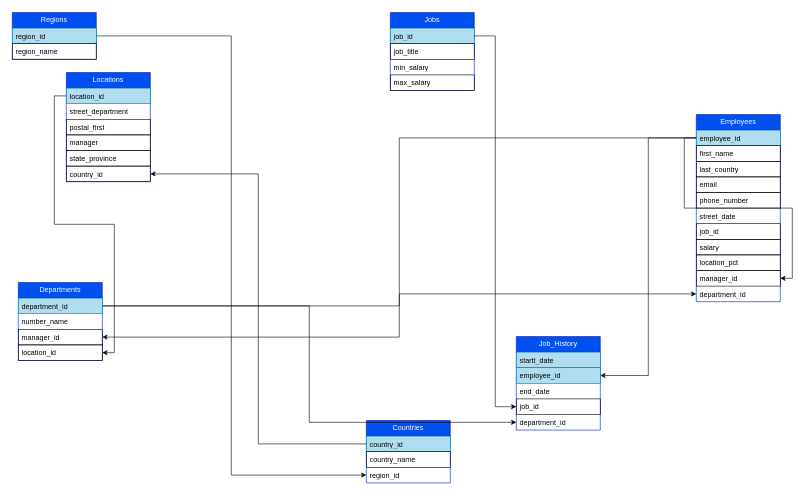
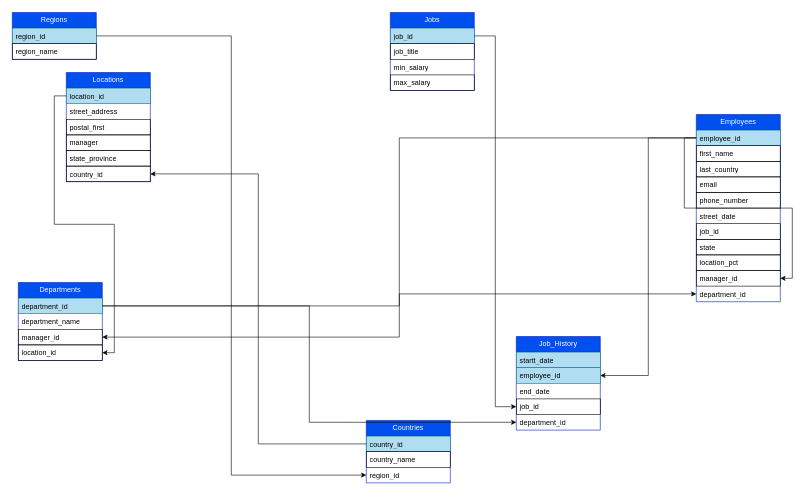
  <mxCell id="0" />
  <mxCell id="1" parent="0" />
  <mxCell id="2" value="Departments" style="swimlane;fontStyle=0;childLayout=stackLayout;horizontal=1;startSize=26;fillColor=#0050ef;horizontalStack=0;resizeParent=1;resizeParentMax=0;resizeLast=0;collapsible=1;marginBottom=0;whiteSpace=wrap;html=1;fontColor=#ffffff;strokeColor=#001DBC;" vertex="1" parent="1"><mxGeometry x="30" y="470" width="140" height="130" as="geometry" /></mxCell>
  <mxCell id="3" value="department_id" style="text;strokeColor=#10739e;fillColor=#b1ddf0;align=left;verticalAlign=top;spacingLeft=4;spacingRight=4;overflow=hidden;rotatable=0;points=[[0,0.5],[1,0.5]];portConstraint=eastwest;whiteSpace=wrap;html=1;" vertex="1" parent="2"><mxGeometry y="26" width="140" height="26" as="geometry" /></mxCell>
- <mxCell id="4" value="number_name" style="text;strokeColor=none;fillColor=none;align=left;verticalAlign=top;spacingLeft=4;spacingRight=4;overflow=hidden;rotatable=0;points=[[0,0.5],[1,0.5]];portConstraint=eastwest;whiteSpace=wrap;html=1;" vertex="1" parent="2"><mxGeometry y="52" width="140" height="26" as="geometry" /></mxCell>
+ <mxCell id="4" value="department_name" style="text;strokeColor=none;fillColor=none;align=left;verticalAlign=top;spacingLeft=4;spacingRight=4;overflow=hidden;rotatable=0;points=[[0,0.5],[1,0.5]];portConstraint=eastwest;whiteSpace=wrap;html=1;" vertex="1" parent="2"><mxGeometry y="52" width="140" height="26" as="geometry" /></mxCell>
  <mxCell id="5" value="manager_id" style="text;strokeColor=default;fillColor=none;align=left;verticalAlign=top;spacingLeft=4;spacingRight=4;overflow=hidden;rotatable=0;points=[[0,0.5],[1,0.5]];portConstraint=eastwest;whiteSpace=wrap;html=1;" vertex="1" parent="2"><mxGeometry y="78" width="140" height="26" as="geometry" /></mxCell>
  <mxCell id="6" value="location_id" style="text;strokeColor=default;fillColor=none;align=left;verticalAlign=top;spacingLeft=4;spacingRight=4;overflow=hidden;rotatable=0;points=[[0,0.5],[1,0.5]];portConstraint=eastwest;whiteSpace=wrap;html=1;" vertex="1" parent="2"><mxGeometry y="104" width="140" height="26" as="geometry" /></mxCell>
  <mxCell id="7" value="Regions" style="swimlane;fontStyle=0;childLayout=stackLayout;horizontal=1;startSize=26;fillColor=#0050ef;horizontalStack=0;resizeParent=1;resizeParentMax=0;resizeLast=0;collapsible=1;marginBottom=0;whiteSpace=wrap;html=1;strokeColor=#001DBC;fontColor=#ffffff;" vertex="1" parent="1"><mxGeometry x="20" y="20" width="140" height="78" as="geometry"><mxRectangle x="40" y="40" width="80" height="30" as="alternateBounds" /></mxGeometry></mxCell>
  <mxCell id="8" value="region_id" style="text;strokeColor=#10739e;fillColor=#b1ddf0;align=left;verticalAlign=top;spacingLeft=4;spacingRight=4;overflow=hidden;rotatable=0;points=[[0,0.5],[1,0.5]];portConstraint=eastwest;whiteSpace=wrap;html=1;" vertex="1" parent="7"><mxGeometry y="26" width="140" height="26" as="geometry" /></mxCell>
  <mxCell id="9" value="region_name" style="text;strokeColor=default;fillColor=none;align=left;verticalAlign=top;spacingLeft=4;spacingRight=4;overflow=hidden;rotatable=0;points=[[0,0.5],[1,0.5]];portConstraint=eastwest;whiteSpace=wrap;html=1;" vertex="1" parent="7"><mxGeometry y="52" width="140" height="26" as="geometry" /></mxCell>
  <mxCell id="10" value="Countries" style="swimlane;fontStyle=0;childLayout=stackLayout;horizontal=1;startSize=26;fillColor=#0050ef;horizontalStack=0;resizeParent=1;resizeParentMax=0;resizeLast=0;collapsible=1;marginBottom=0;whiteSpace=wrap;html=1;fontColor=#ffffff;strokeColor=#001DBC;" vertex="1" parent="1"><mxGeometry x="610" y="700" width="140" height="104" as="geometry" /></mxCell>
  <mxCell id="11" value="country_id" style="text;strokeColor=#10739e;fillColor=#b1ddf0;align=left;verticalAlign=top;spacingLeft=4;spacingRight=4;overflow=hidden;rotatable=0;points=[[0,0.5],[1,0.5]];portConstraint=eastwest;whiteSpace=wrap;html=1;" vertex="1" parent="10"><mxGeometry y="26" width="140" height="26" as="geometry" /></mxCell>
  <mxCell id="12" value="country_name" style="text;strokeColor=default;fillColor=none;align=left;verticalAlign=top;spacingLeft=4;spacingRight=4;overflow=hidden;rotatable=0;points=[[0,0.5],[1,0.5]];portConstraint=eastwest;whiteSpace=wrap;html=1;" vertex="1" parent="10"><mxGeometry y="52" width="140" height="26" as="geometry" /></mxCell>
  <mxCell id="13" value="region_id" style="text;strokeColor=none;fillColor=none;align=left;verticalAlign=top;spacingLeft=4;spacingRight=4;overflow=hidden;rotatable=0;points=[[0,0.5],[1,0.5]];portConstraint=eastwest;whiteSpace=wrap;html=1;" vertex="1" parent="10"><mxGeometry y="78" width="140" height="26" as="geometry" /></mxCell>
  <mxCell id="14" value="Locations" style="swimlane;fontStyle=0;childLayout=stackLayout;horizontal=1;startSize=26;fillColor=#0050ef;horizontalStack=0;resizeParent=1;resizeParentMax=0;resizeLast=0;collapsible=1;marginBottom=0;whiteSpace=wrap;html=1;fontColor=#ffffff;strokeColor=#001DBC;" vertex="1" parent="1"><mxGeometry x="110" y="120" width="140" height="182" as="geometry" /></mxCell>
  <mxCell id="15" value="location_id" style="text;strokeColor=#10739e;fillColor=#b1ddf0;align=left;verticalAlign=top;spacingLeft=4;spacingRight=4;overflow=hidden;rotatable=0;points=[[0,0.5],[1,0.5]];portConstraint=eastwest;whiteSpace=wrap;html=1;" vertex="1" parent="14"><mxGeometry y="26" width="140" height="26" as="geometry" /></mxCell>
- <mxCell id="16" value="street_department" style="text;strokeColor=none;fillColor=none;align=left;verticalAlign=top;spacingLeft=4;spacingRight=4;overflow=hidden;rotatable=0;points=[[0,0.5],[1,0.5]];portConstraint=eastwest;whiteSpace=wrap;html=1;" vertex="1" parent="14"><mxGeometry y="52" width="140" height="26" as="geometry" /></mxCell>
+ <mxCell id="16" value="street_address" style="text;strokeColor=none;fillColor=none;align=left;verticalAlign=top;spacingLeft=4;spacingRight=4;overflow=hidden;rotatable=0;points=[[0,0.5],[1,0.5]];portConstraint=eastwest;whiteSpace=wrap;html=1;" vertex="1" parent="14"><mxGeometry y="52" width="140" height="26" as="geometry" /></mxCell>
  <mxCell id="17" value="postal_first" style="text;strokeColor=default;fillColor=none;align=left;verticalAlign=top;spacingLeft=4;spacingRight=4;overflow=hidden;rotatable=0;points=[[0,0.5],[1,0.5]];portConstraint=eastwest;whiteSpace=wrap;html=1;" vertex="1" parent="14"><mxGeometry y="78" width="140" height="26" as="geometry" /></mxCell>
  <mxCell id="18" value="manager" style="text;strokeColor=default;fillColor=none;align=left;verticalAlign=top;spacingLeft=4;spacingRight=4;overflow=hidden;rotatable=0;points=[[0,0.5],[1,0.5]];portConstraint=eastwest;whiteSpace=wrap;html=1;" vertex="1" parent="14"><mxGeometry y="104" width="140" height="26" as="geometry" /></mxCell>
  <mxCell id="19" value="state_province" style="text;strokeColor=default;fillColor=none;align=left;verticalAlign=top;spacingLeft=4;spacingRight=4;overflow=hidden;rotatable=0;points=[[0,0.5],[1,0.5]];portConstraint=eastwest;whiteSpace=wrap;html=1;" vertex="1" parent="14"><mxGeometry y="130" width="140" height="26" as="geometry" /></mxCell>
  <mxCell id="20" value="country_id" style="text;strokeColor=default;fillColor=none;align=left;verticalAlign=top;spacingLeft=4;spacingRight=4;overflow=hidden;rotatable=0;points=[[0,0.5],[1,0.5]];portConstraint=eastwest;whiteSpace=wrap;html=1;" vertex="1" parent="14"><mxGeometry y="156" width="140" height="26" as="geometry" /></mxCell>
  <mxCell id="21" value="Job_History" style="swimlane;fontStyle=0;childLayout=stackLayout;horizontal=1;startSize=26;fillColor=#0050ef;horizontalStack=0;resizeParent=1;resizeParentMax=0;resizeLast=0;collapsible=1;marginBottom=0;whiteSpace=wrap;html=1;strokeColor=#001DBC;fontColor=#ffffff;" vertex="1" parent="1"><mxGeometry x="860" y="560" width="140" height="156" as="geometry" /></mxCell>
  <mxCell id="22" value="startt_date" style="text;strokeColor=#10739e;fillColor=#b1ddf0;align=left;verticalAlign=top;spacingLeft=4;spacingRight=4;overflow=hidden;rotatable=0;points=[[0,0.5],[1,0.5]];portConstraint=eastwest;whiteSpace=wrap;html=1;" vertex="1" parent="21"><mxGeometry y="26" width="140" height="26" as="geometry" /></mxCell>
  <mxCell id="23" value="employee_id" style="text;strokeColor=#10739e;fillColor=#b1ddf0;align=left;verticalAlign=top;spacingLeft=4;spacingRight=4;overflow=hidden;rotatable=0;points=[[0,0.5],[1,0.5]];portConstraint=eastwest;whiteSpace=wrap;html=1;" vertex="1" parent="21"><mxGeometry y="52" width="140" height="26" as="geometry" /></mxCell>
  <mxCell id="24" value="end_date" style="text;strokeColor=none;fillColor=none;align=left;verticalAlign=top;spacingLeft=4;spacingRight=4;overflow=hidden;rotatable=0;points=[[0,0.5],[1,0.5]];portConstraint=eastwest;whiteSpace=wrap;html=1;" vertex="1" parent="21"><mxGeometry y="78" width="140" height="26" as="geometry" /></mxCell>
  <mxCell id="25" value="job_id" style="text;strokeColor=default;fillColor=none;align=left;verticalAlign=top;spacingLeft=4;spacingRight=4;overflow=hidden;rotatable=0;points=[[0,0.5],[1,0.5]];portConstraint=eastwest;whiteSpace=wrap;html=1;" vertex="1" parent="21"><mxGeometry y="104" width="140" height="26" as="geometry" /></mxCell>
  <mxCell id="26" value="department_id" style="text;align=left;verticalAlign=top;spacingLeft=4;spacingRight=4;overflow=hidden;rotatable=0;points=[[0,0.5],[1,0.5]];portConstraint=eastwest;whiteSpace=wrap;html=1;" vertex="1" parent="21"><mxGeometry y="130" width="140" height="26" as="geometry" /></mxCell>
  <mxCell id="27" value="Jobs" style="swimlane;fontStyle=0;childLayout=stackLayout;horizontal=1;startSize=26;fillColor=#0050ef;horizontalStack=0;resizeParent=1;resizeParentMax=0;resizeLast=0;collapsible=1;marginBottom=0;whiteSpace=wrap;html=1;fontColor=#ffffff;strokeColor=#001DBC;" vertex="1" parent="1"><mxGeometry x="650" y="20" width="140" height="130" as="geometry" /></mxCell>
  <mxCell id="28" value="job_id" style="text;strokeColor=#10739e;fillColor=#b1ddf0;align=left;verticalAlign=top;spacingLeft=4;spacingRight=4;overflow=hidden;rotatable=0;points=[[0,0.5],[1,0.5]];portConstraint=eastwest;whiteSpace=wrap;html=1;" vertex="1" parent="27"><mxGeometry y="26" width="140" height="26" as="geometry" /></mxCell>
  <mxCell id="29" value="job_title" style="text;strokeColor=default;fillColor=none;align=left;verticalAlign=top;spacingLeft=4;spacingRight=4;overflow=hidden;rotatable=0;points=[[0,0.5],[1,0.5]];portConstraint=eastwest;whiteSpace=wrap;html=1;" vertex="1" parent="27"><mxGeometry y="52" width="140" height="26" as="geometry" /></mxCell>
  <mxCell id="30" value="min_salary" style="text;strokeColor=none;fillColor=none;align=left;verticalAlign=top;spacingLeft=4;spacingRight=4;overflow=hidden;rotatable=0;points=[[0,0.5],[1,0.5]];portConstraint=eastwest;whiteSpace=wrap;html=1;" vertex="1" parent="27"><mxGeometry y="78" width="140" height="26" as="geometry" /></mxCell>
  <mxCell id="31" value="max_salary" style="text;strokeColor=default;fillColor=none;align=left;verticalAlign=top;spacingLeft=4;spacingRight=4;overflow=hidden;rotatable=0;points=[[0,0.5],[1,0.5]];portConstraint=eastwest;whiteSpace=wrap;html=1;" vertex="1" parent="27"><mxGeometry y="104" width="140" height="26" as="geometry" /></mxCell>
  <mxCell id="32" value="Employees" style="swimlane;fontStyle=0;childLayout=stackLayout;horizontal=1;startSize=26;fillColor=#0050ef;horizontalStack=0;resizeParent=1;resizeParentMax=0;resizeLast=0;collapsible=1;marginBottom=0;whiteSpace=wrap;html=1;fontColor=#ffffff;strokeColor=#001DBC;" vertex="1" parent="1"><mxGeometry x="1160" y="190" width="140" height="312" as="geometry" /></mxCell>
  <mxCell id="33" style="edgeStyle=orthogonalEdgeStyle;rounded=0;orthogonalLoop=1;jettySize=auto;html=1;entryX=1;entryY=0.5;entryDx=0;entryDy=0;" edge="1" parent="32" source="34" target="43"><mxGeometry relative="1" as="geometry" /></mxCell>
  <mxCell id="34" value="employee_id" style="text;strokeColor=#10739e;fillColor=#b1ddf0;align=left;verticalAlign=top;spacingLeft=4;spacingRight=4;overflow=hidden;rotatable=0;points=[[0,0.5],[1,0.5]];portConstraint=eastwest;whiteSpace=wrap;html=1;" vertex="1" parent="32"><mxGeometry y="26" width="140" height="26" as="geometry" /></mxCell>
  <mxCell id="35" value="first_name" style="text;strokeColor=default;fillColor=none;align=left;verticalAlign=top;spacingLeft=4;spacingRight=4;overflow=hidden;rotatable=0;points=[[0,0.5],[1,0.5]];portConstraint=eastwest;whiteSpace=wrap;html=1;" vertex="1" parent="32"><mxGeometry y="52" width="140" height="26" as="geometry" /></mxCell>
  <mxCell id="36" value="last_country" style="text;strokeColor=default;fillColor=none;align=left;verticalAlign=top;spacingLeft=4;spacingRight=4;overflow=hidden;rotatable=0;points=[[0,0.5],[1,0.5]];portConstraint=eastwest;whiteSpace=wrap;html=1;" vertex="1" parent="32"><mxGeometry y="78" width="140" height="26" as="geometry" /></mxCell>
  <mxCell id="37" value="email" style="text;strokeColor=default;fillColor=none;align=left;verticalAlign=top;spacingLeft=4;spacingRight=4;overflow=hidden;rotatable=0;points=[[0,0.5],[1,0.5]];portConstraint=eastwest;whiteSpace=wrap;html=1;" vertex="1" parent="32"><mxGeometry y="104" width="140" height="26" as="geometry" /></mxCell>
  <mxCell id="38" value="phone_number" style="text;strokeColor=default;fillColor=none;align=left;verticalAlign=top;spacingLeft=4;spacingRight=4;overflow=hidden;rotatable=0;points=[[0,0.5],[1,0.5]];portConstraint=eastwest;whiteSpace=wrap;html=1;" vertex="1" parent="32"><mxGeometry y="130" width="140" height="26" as="geometry" /></mxCell>
  <mxCell id="39" value="street_date" style="text;strokeColor=none;fillColor=none;align=left;verticalAlign=top;spacingLeft=4;spacingRight=4;overflow=hidden;rotatable=0;points=[[0,0.5],[1,0.5]];portConstraint=eastwest;whiteSpace=wrap;html=1;" vertex="1" parent="32"><mxGeometry y="156" width="140" height="26" as="geometry" /></mxCell>
  <mxCell id="40" value="job_id" style="text;strokeColor=default;fillColor=none;align=left;verticalAlign=top;spacingLeft=4;spacingRight=4;overflow=hidden;rotatable=0;points=[[0,0.5],[1,0.5]];portConstraint=eastwest;whiteSpace=wrap;html=1;" vertex="1" parent="32"><mxGeometry y="182" width="140" height="26" as="geometry" /></mxCell>
- <mxCell id="41" value="salary" style="text;strokeColor=default;fillColor=none;align=left;verticalAlign=top;spacingLeft=4;spacingRight=4;overflow=hidden;rotatable=0;points=[[0,0.5],[1,0.5]];portConstraint=eastwest;whiteSpace=wrap;html=1;" vertex="1" parent="32"><mxGeometry y="208" width="140" height="26" as="geometry" /></mxCell>
+ <mxCell id="41" value="state" style="text;strokeColor=default;fillColor=none;align=left;verticalAlign=top;spacingLeft=4;spacingRight=4;overflow=hidden;rotatable=0;points=[[0,0.5],[1,0.5]];portConstraint=eastwest;whiteSpace=wrap;html=1;" vertex="1" parent="32"><mxGeometry y="208" width="140" height="26" as="geometry" /></mxCell>
  <mxCell id="42" value="location_pct" style="text;strokeColor=default;fillColor=none;align=left;verticalAlign=top;spacingLeft=4;spacingRight=4;overflow=hidden;rotatable=0;points=[[0,0.5],[1,0.5]];portConstraint=eastwest;whiteSpace=wrap;html=1;" vertex="1" parent="32"><mxGeometry y="234" width="140" height="26" as="geometry" /></mxCell>
  <mxCell id="43" value="manager_id" style="text;strokeColor=default;fillColor=none;align=left;verticalAlign=top;spacingLeft=4;spacingRight=4;overflow=hidden;rotatable=0;points=[[0,0.5],[1,0.5]];portConstraint=eastwest;whiteSpace=wrap;html=1;" vertex="1" parent="32"><mxGeometry y="260" width="140" height="26" as="geometry" /></mxCell>
  <mxCell id="44" value="department_id" style="text;align=left;verticalAlign=top;spacingLeft=4;spacingRight=4;overflow=hidden;rotatable=0;points=[[0,0.5],[1,0.5]];portConstraint=eastwest;whiteSpace=wrap;html=1;" vertex="1" parent="32"><mxGeometry y="286" width="140" height="26" as="geometry" /></mxCell>
  <mxCell id="45" style="edgeStyle=orthogonalEdgeStyle;rounded=0;orthogonalLoop=1;jettySize=auto;html=1;entryX=0;entryY=0.5;entryDx=0;entryDy=0;" edge="1" parent="1" source="3" target="44"><mxGeometry relative="1" as="geometry" /></mxCell>
  <mxCell id="46" style="edgeStyle=orthogonalEdgeStyle;rounded=0;orthogonalLoop=1;jettySize=auto;html=1;" edge="1" parent="1" source="3" target="26"><mxGeometry relative="1" as="geometry" /></mxCell>
  <mxCell id="47" style="edgeStyle=orthogonalEdgeStyle;rounded=0;orthogonalLoop=1;jettySize=auto;html=1;" edge="1" parent="1" source="8" target="13"><mxGeometry relative="1" as="geometry" /></mxCell>
  <mxCell id="48" style="edgeStyle=orthogonalEdgeStyle;rounded=0;orthogonalLoop=1;jettySize=auto;html=1;" edge="1" parent="1" source="15" target="6"><mxGeometry relative="1" as="geometry" /></mxCell>
  <mxCell id="49" style="edgeStyle=orthogonalEdgeStyle;rounded=0;orthogonalLoop=1;jettySize=auto;html=1;" edge="1" parent="1" source="28" target="25"><mxGeometry relative="1" as="geometry" /></mxCell>
  <mxCell id="50" style="edgeStyle=orthogonalEdgeStyle;rounded=0;orthogonalLoop=1;jettySize=auto;html=1;" edge="1" parent="1" source="11" target="20"><mxGeometry relative="1" as="geometry" /></mxCell>
  <mxCell id="51" style="edgeStyle=orthogonalEdgeStyle;rounded=0;orthogonalLoop=1;jettySize=auto;html=1;" edge="1" parent="1" source="34" target="5"><mxGeometry relative="1" as="geometry" /></mxCell>
  <mxCell id="52" style="edgeStyle=orthogonalEdgeStyle;rounded=0;orthogonalLoop=1;jettySize=auto;html=1;" edge="1" parent="1" source="34" target="23"><mxGeometry relative="1" as="geometry" /></mxCell>
